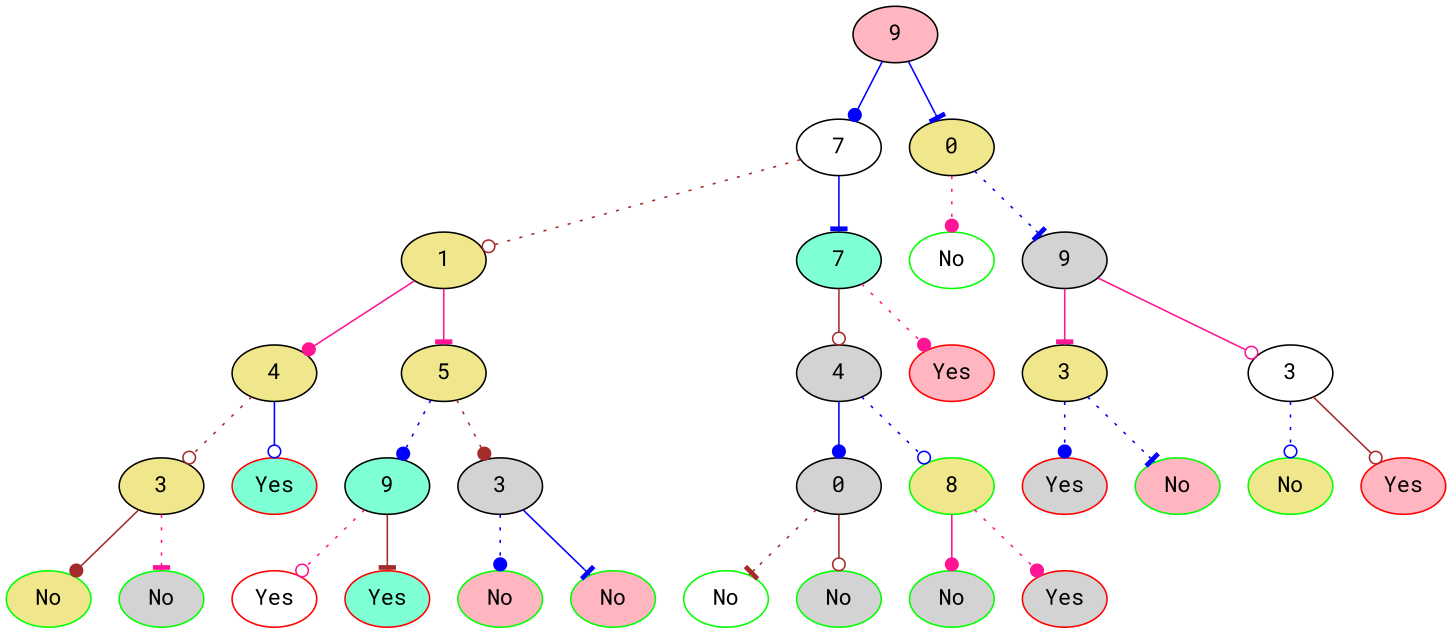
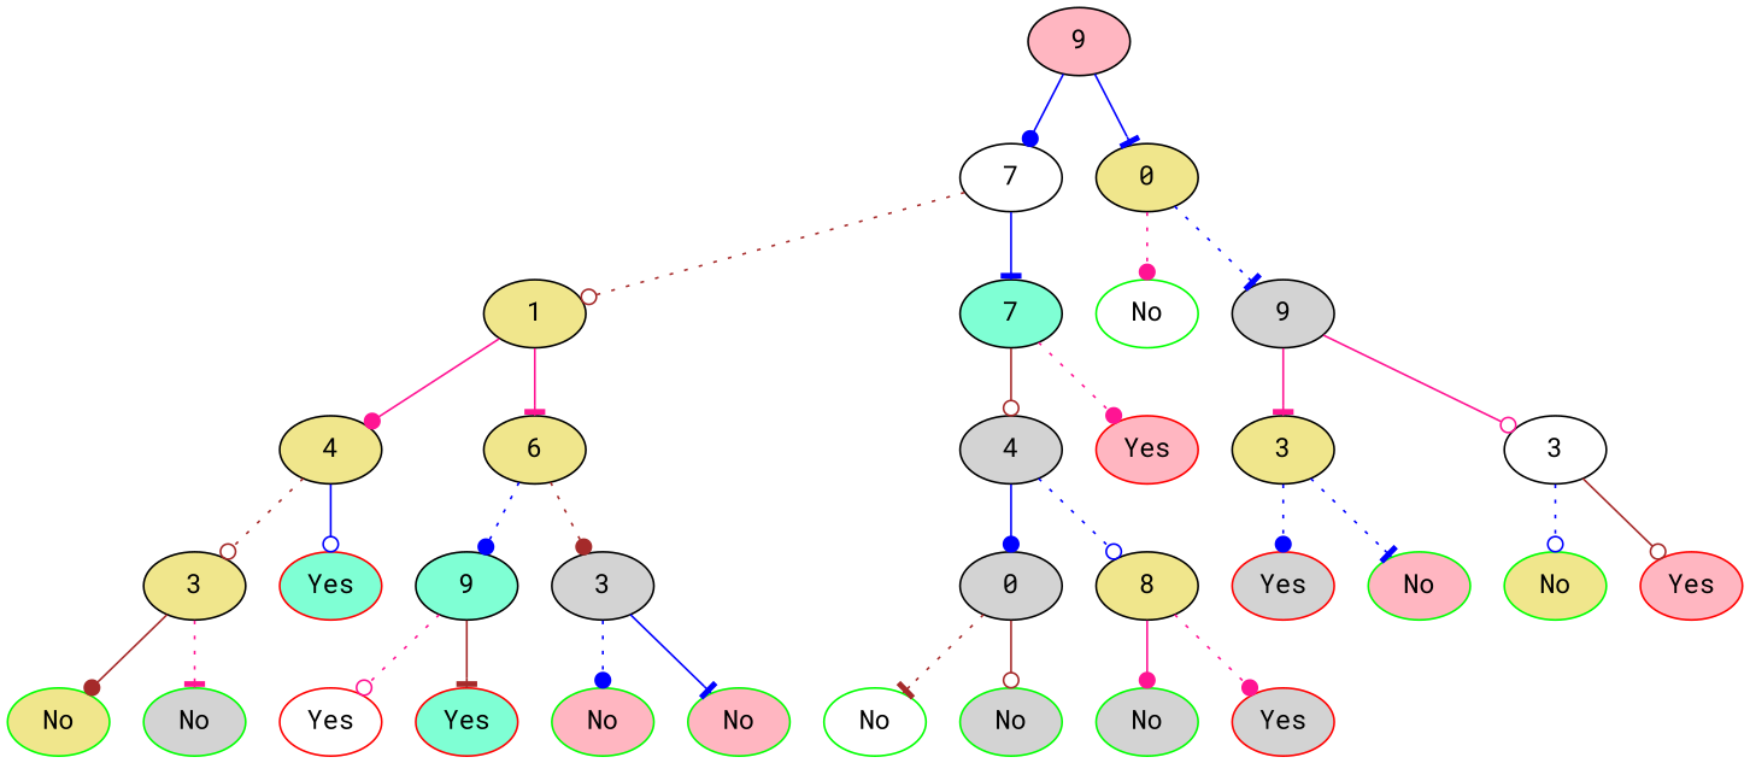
  digraph {
    fontname="Roboto Mono"
    forcelabels=true
    node [color=black fillcolor=khaki fontname="Roboto Mono" style=filled]
    edge [arrowhead=dot color=blue fontname="Roboto Mono" style=solid]
    n1 [fillcolor=lightpink label=9]
    n2 [fillcolor=white label=7]
    n3 [label=0]
    n4 [label=1]
    n5 [fillcolor=aquamarine label=7]
    n6 [color=green fillcolor=white label=No]
    n7 [fillcolor=lightgrey label=9]
    n8 [label=4]
-   n9 [label=5]
+   n9 [label=6]
    n10 [fillcolor=lightgrey label=4]
    n11 [color=red fillcolor=lightpink label=Yes]
    n12 [label=3]
    n13 [fillcolor=white label=3]
    n14 [label=3]
    n15 [color=red fillcolor=aquamarine label=Yes]
    n16 [fillcolor=aquamarine label=9]
    n17 [fillcolor=lightgrey label=3]
    n18 [fillcolor=lightgrey label=0]
-   n19 [color=green label=8]
+   n19 [label=8]
    n20 [color=red fillcolor=lightgrey label=Yes]
    n21 [color=green fillcolor=lightpink label=No]
    n22 [color=green label=No]
    n23 [color=red fillcolor=lightpink label=Yes]
    n24 [color=green label=No]
    n25 [color=green fillcolor=lightgrey label=No]
    n26 [color=red fillcolor=white label=Yes]
    n27 [color=red fillcolor=aquamarine label=Yes]
    n28 [color=green fillcolor=lightpink label=No]
    n29 [color=green fillcolor=lightpink label=No]
    n30 [color=green fillcolor=white label=No]
    n31 [color=green fillcolor=lightgrey label=No]
    n32 [color=green fillcolor=lightgrey label=No]
    n33 [color=red fillcolor=lightgrey label=Yes]
    n1 -> n2
    n1 -> n3 [arrowhead=tee]
    n2 -> n4 [arrowhead=odot color=brown style=dotted]
    n2 -> n5 [arrowhead=tee]
    n3 -> n6 [color=deeppink style=dotted]
    n3 -> n7 [arrowhead=tee style=dotted]
    n4 -> n8 [color=deeppink]
    n4 -> n9 [arrowhead=tee color=deeppink]
    n5 -> n10 [arrowhead=odot color=brown]
    n5 -> n11 [color=deeppink style=dotted]
    n7 -> n12 [arrowhead=tee color=deeppink]
    n7 -> n13 [arrowhead=odot color=deeppink]
    n8 -> n14 [arrowhead=odot color=brown style=dotted]
    n8 -> n15 [arrowhead=odot]
    n9 -> n16 [style=dotted]
    n9 -> n17 [color=brown style=dotted]
    n10 -> n18
    n10 -> n19 [arrowhead=odot style=dotted]
    n12 -> n20 [style=dotted]
    n12 -> n21 [arrowhead=tee style=dotted]
    n13 -> n22 [arrowhead=odot style=dotted]
    n13 -> n23 [arrowhead=odot color=brown]
    n14 -> n24 [color=brown]
    n14 -> n25 [arrowhead=tee color=deeppink style=dotted]
    n16 -> n26 [arrowhead=odot color=deeppink style=dotted]
    n16 -> n27 [arrowhead=tee color=brown]
    n17 -> n28 [style=dotted]
    n17 -> n29 [arrowhead=tee]
    n18 -> n30 [arrowhead=tee color=brown style=dotted]
    n18 -> n31 [arrowhead=odot color=brown]
    n19 -> n32 [color=deeppink]
    n19 -> n33 [color=deeppink style=dotted]
  }
